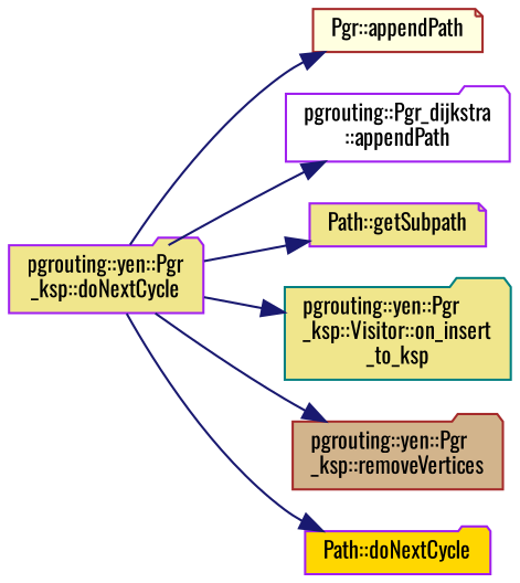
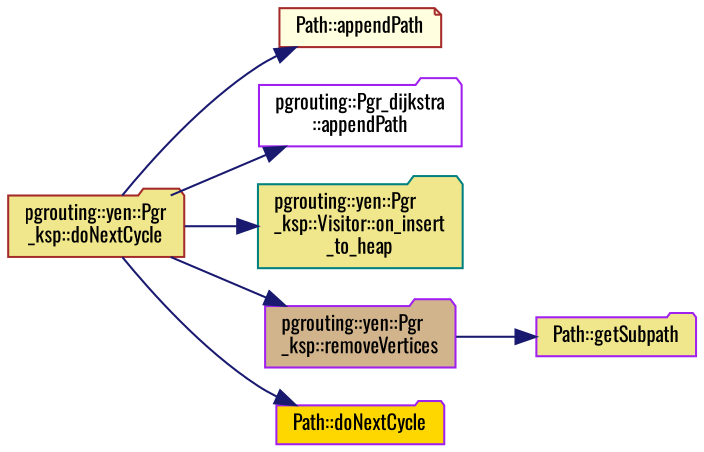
  digraph {
    fontname=Oswald
    rankdir=LR
    node [color=purple fillcolor=khaki fontname=Oswald fontsize=10 shape=folder style=filled]
    edge [color=midnightblue fontname=Oswald fontsize=10 labelfontname=Helvetica labelfontsize=10 style=solid]
-   n1 [fontcolor=black height=0.2 label="pgrouting::yen::Pgr\l_ksp::doNextCycle" width=0.4]
-   n2 [color=brown fillcolor=lightyellow height=0.2 label="Pgr::appendPath" shape=note width=0.4]
+   n1 [color=brown fontcolor=black height=0.2 label="pgrouting::yen::Pgr\l_ksp::doNextCycle" width=0.4]
+   n2 [color=brown fillcolor=lightyellow height=0.2 label="Path::appendPath" shape=note width=0.4]
    n3 [fillcolor=white height=0.2 label="pgrouting::Pgr_dijkstra\l::appendPath" width=0.4]
-   n4 [height=0.2 label="Path::getSubpath" shape=note width=0.4]
-   n5 [color=teal height=0.2 label="pgrouting::yen::Pgr\l_ksp::Visitor::on_insert\l_to_ksp" width=0.4]
-   n6 [color=brown fillcolor=tan height=0.2 label="pgrouting::yen::Pgr\l_ksp::removeVertices" width=0.4]
+   n4 [height=0.2 label="Path::getSubpath" width=0.4]
+   n5 [color=teal height=0.2 label="pgrouting::yen::Pgr\l_ksp::Visitor::on_insert\l_to_heap" width=0.4]
+   n6 [fillcolor=tan height=0.2 label="pgrouting::yen::Pgr\l_ksp::removeVertices" width=0.4]
    n7 [fillcolor=gold height=0.2 label="Path::doNextCycle" width=0.4]
    n1 -> n2
    n1 -> n3
-   n1 -> n4
+   n6 -> n4
    n1 -> n5
    n1 -> n6
    n1 -> n7
  }
